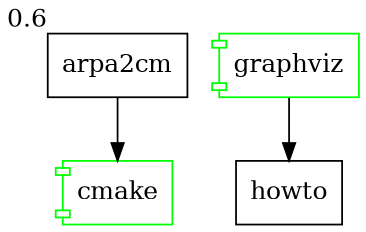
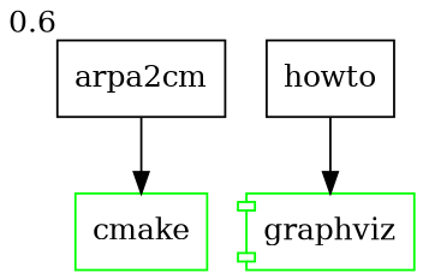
  strict digraph {
    node [color=black shape=box]
    arpa2cm [xlabel=0.6]
-   cmake [color=green shape=component]
+   cmake [color=green]
    howto
    graphviz [color=green shape=component]
    arpa2cm -> cmake
-   graphviz -> howto
+   howto -> graphviz
  }
